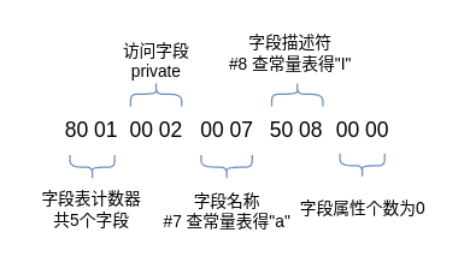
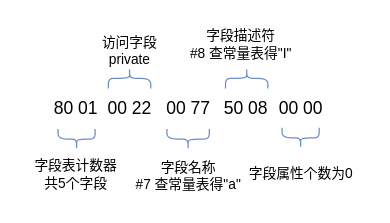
  <mxCell id="0" />
  <mxCell id="1" parent="0" />
  <mxCell id="2" value="" style="shape=curlyBracket;whiteSpace=wrap;html=1;rounded=1;rotation=-90;fillColor=#dae8fc;strokeColor=#6c8ebf;" parent="1" vertex="1"><mxGeometry x="52.66" y="95.79" width="16.25" height="29.69" as="geometry" /></mxCell>
  <mxCell id="3" value="字段表计数器&lt;br style=&quot;font-size: 11px;&quot;&gt;共5个字段" style="text;html=1;align=center;verticalAlign=middle;resizable=0;points=[];autosize=1;fontSize=11;" parent="1" vertex="1"><mxGeometry x="20" y="124.38" width="80" height="30" as="geometry" /></mxCell>
  <mxCell id="4" value="80 01" style="text;html=1;align=center;verticalAlign=middle;resizable=0;points=[];autosize=1;fontSize=14;" parent="1" vertex="1"><mxGeometry x="35" y="76.25" width="50" height="20" as="geometry" /></mxCell>
  <mxCell id="5" value="" style="shape=curlyBracket;whiteSpace=wrap;html=1;rounded=1;rotation=90;fillColor=#dae8fc;strokeColor=#6c8ebf;" vertex="1" parent="1"><mxGeometry x="95" y="45" width="16.25" height="33.9" as="geometry" /></mxCell>
  <mxCell id="6" value="访问字段&lt;br&gt;private" style="text;html=1;align=center;verticalAlign=middle;resizable=0;points=[];autosize=1;fontSize=11;" vertex="1" parent="1"><mxGeometry x="73.12" y="25" width="60" height="30" as="geometry" /></mxCell>
- <mxCell id="7" value="&lt;span style=&quot;font-size: 14px&quot;&gt;00 02&lt;/span&gt;" style="text;html=1;align=center;verticalAlign=middle;resizable=0;points=[];autosize=1;" vertex="1" parent="1"><mxGeometry x="78.12" y="76.25" width="50" height="20" as="geometry" /></mxCell>
+ <mxCell id="7" value="&lt;span style=&quot;font-size: 14px&quot;&gt;00 22&lt;/span&gt;" style="text;html=1;align=center;verticalAlign=middle;resizable=0;points=[];autosize=1;" vertex="1" parent="1"><mxGeometry x="78.12" y="76.25" width="50" height="20" as="geometry" /></mxCell>
  <mxCell id="8" value="" style="shape=curlyBracket;whiteSpace=wrap;html=1;rounded=1;rotation=-90;fillColor=#dae8fc;strokeColor=#6c8ebf;" vertex="1" parent="1"><mxGeometry x="141.87" y="93.68" width="16.25" height="33.9" as="geometry" /></mxCell>
  <mxCell id="9" value="字段名称&lt;br&gt;#7 查常量表得&quot;a&quot;" style="text;html=1;align=center;verticalAlign=middle;resizable=0;points=[];autosize=1;fontSize=11;" vertex="1" parent="1"><mxGeometry x="100" y="125.48" width="100" height="30" as="geometry" /></mxCell>
- <mxCell id="10" value="&lt;span style=&quot;font-size: 14px&quot;&gt;00 07&lt;/span&gt;" style="text;html=1;align=center;verticalAlign=middle;resizable=0;points=[];autosize=1;" vertex="1" parent="1"><mxGeometry x="125" y="76.25" width="50" height="20" as="geometry" /></mxCell>
+ <mxCell id="10" value="&lt;span style=&quot;font-size: 14px&quot;&gt;00 77&lt;/span&gt;" style="text;html=1;align=center;verticalAlign=middle;resizable=0;points=[];autosize=1;" vertex="1" parent="1"><mxGeometry x="125" y="76.25" width="50" height="20" as="geometry" /></mxCell>
  <mxCell id="11" value="字段描述符&lt;br&gt;#8 查常量表得&quot;I&quot;" style="text;html=1;align=center;verticalAlign=middle;resizable=0;points=[];autosize=1;fontSize=11;" vertex="1" parent="1"><mxGeometry x="141.87" y="20" width="100" height="30" as="geometry" /></mxCell>
  <mxCell id="12" value="&lt;span style=&quot;font-size: 14px&quot;&gt;50 08&lt;/span&gt;" style="text;html=1;align=center;verticalAlign=middle;resizable=0;points=[];autosize=1;" vertex="1" parent="1"><mxGeometry x="171" y="75.79" width="50" height="20" as="geometry" /></mxCell>
  <mxCell id="13" value="" style="shape=curlyBracket;whiteSpace=wrap;html=1;rounded=1;rotation=90;fillColor=#dae8fc;strokeColor=#6c8ebf;" vertex="1" parent="1"><mxGeometry x="188.74" y="45" width="16.25" height="33.9" as="geometry" /></mxCell>
  <mxCell id="14" value="00 00" style="text;html=1;align=center;verticalAlign=middle;resizable=0;points=[];autosize=1;fontSize=14;" vertex="1" parent="1"><mxGeometry x="215" y="76.25" width="50" height="20" as="geometry" /></mxCell>
  <mxCell id="15" value="" style="shape=curlyBracket;whiteSpace=wrap;html=1;rounded=1;rotation=-90;fillColor=#dae8fc;strokeColor=#6c8ebf;" vertex="1" parent="1"><mxGeometry x="231.87" y="94.69" width="16.25" height="29.69" as="geometry" /></mxCell>
  <mxCell id="16" value="字段属性个数为0" style="text;html=1;align=center;verticalAlign=middle;resizable=0;points=[];autosize=1;fontSize=11;" vertex="1" parent="1"><mxGeometry x="190" y="127.58" width="100" height="20" as="geometry" /></mxCell>
